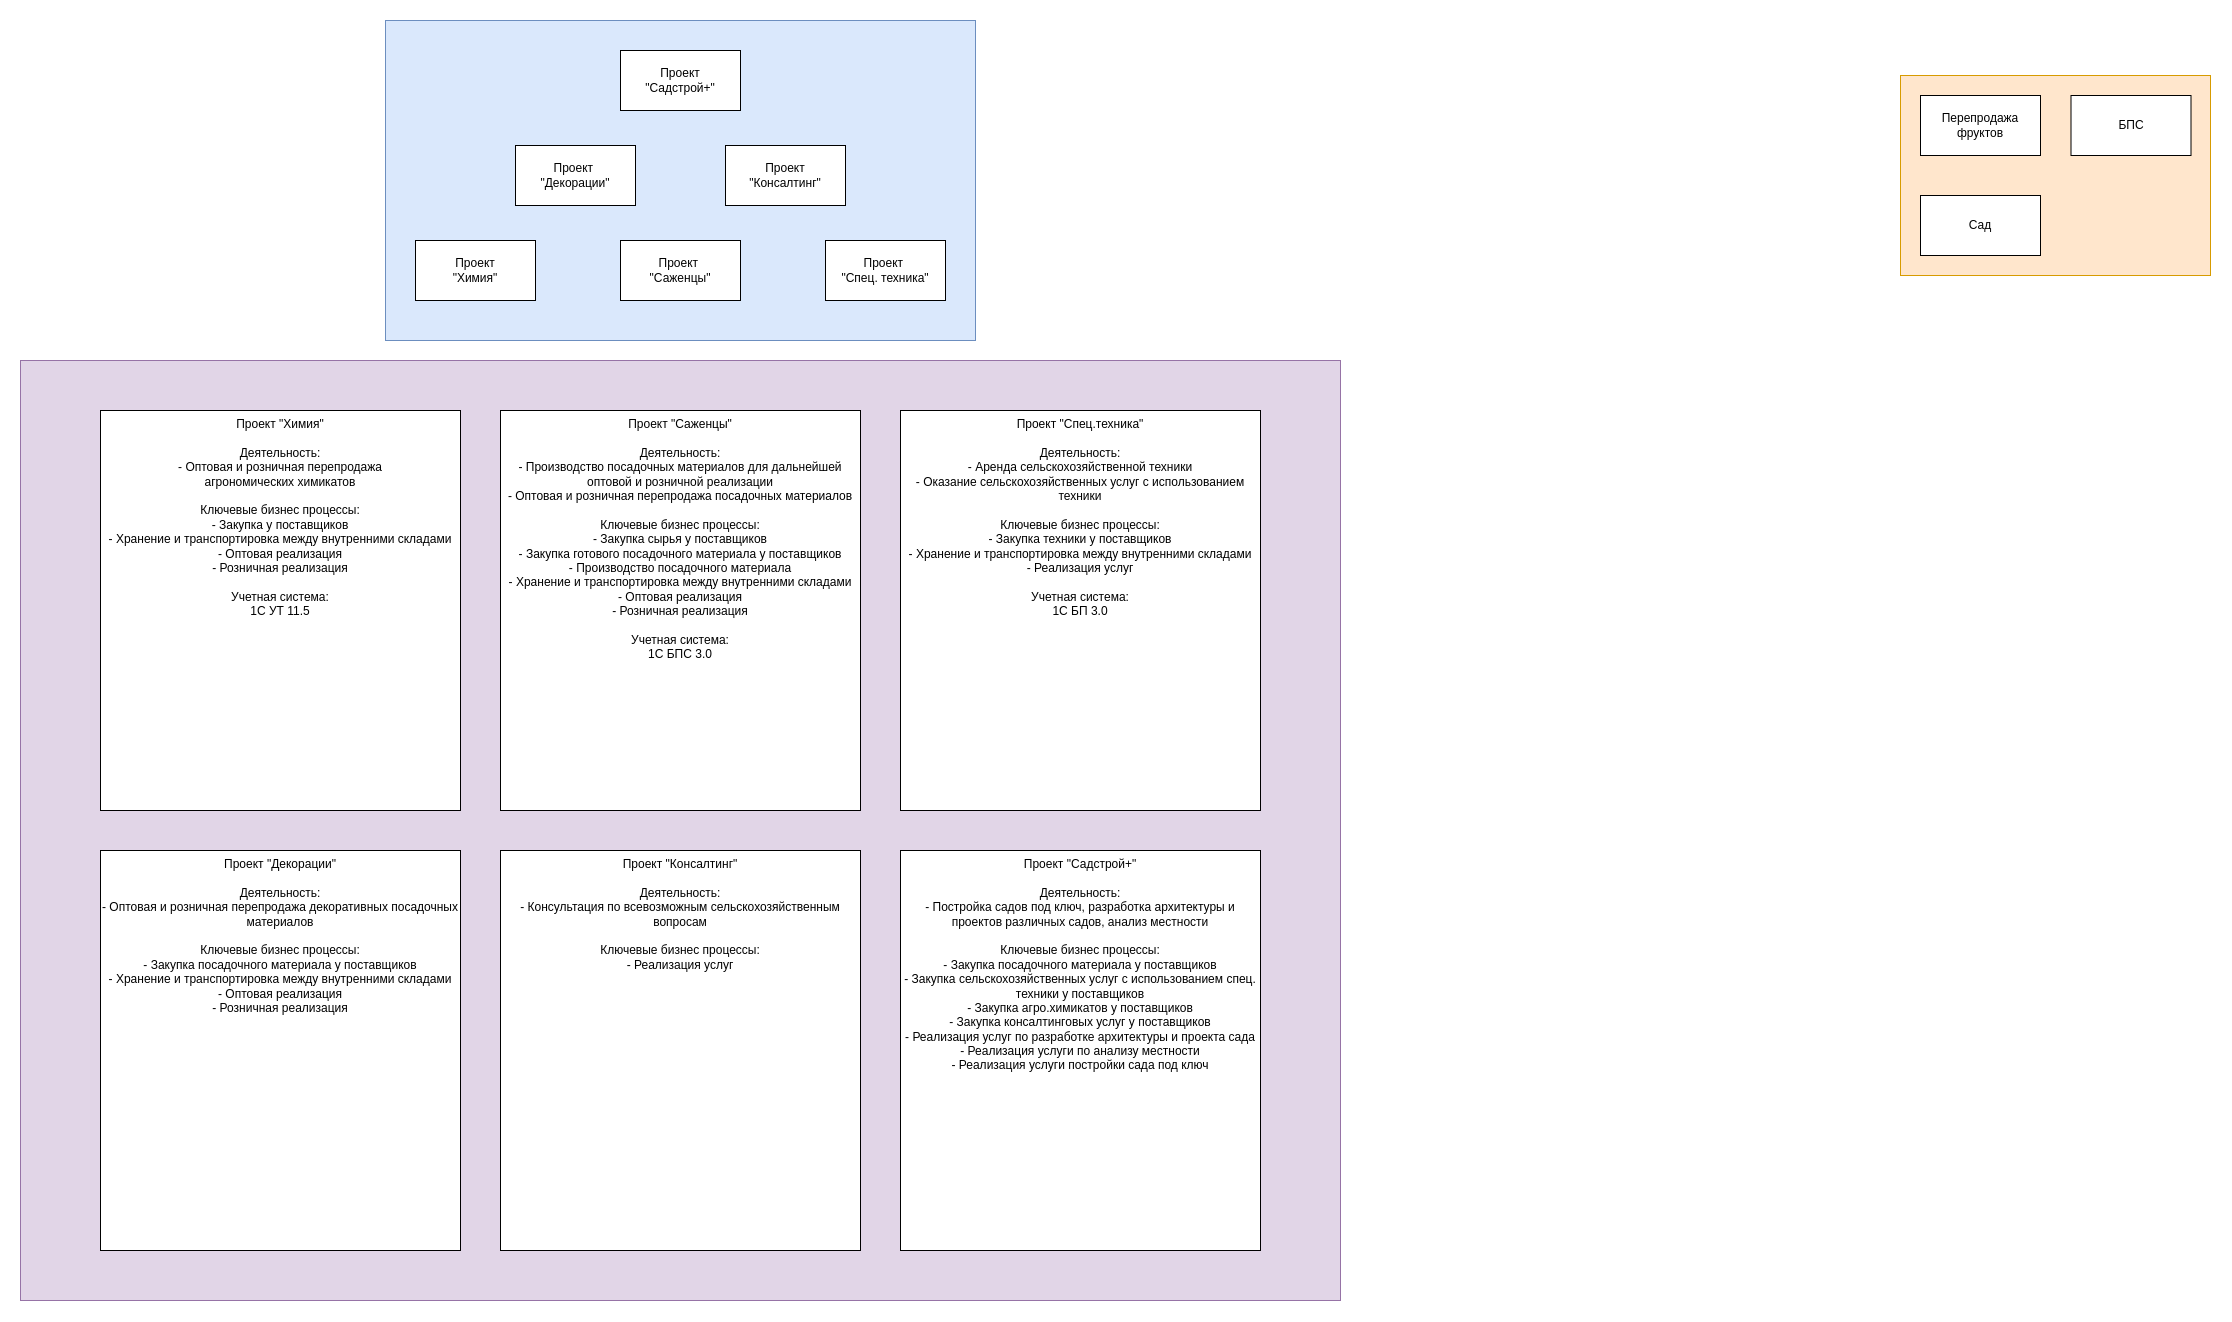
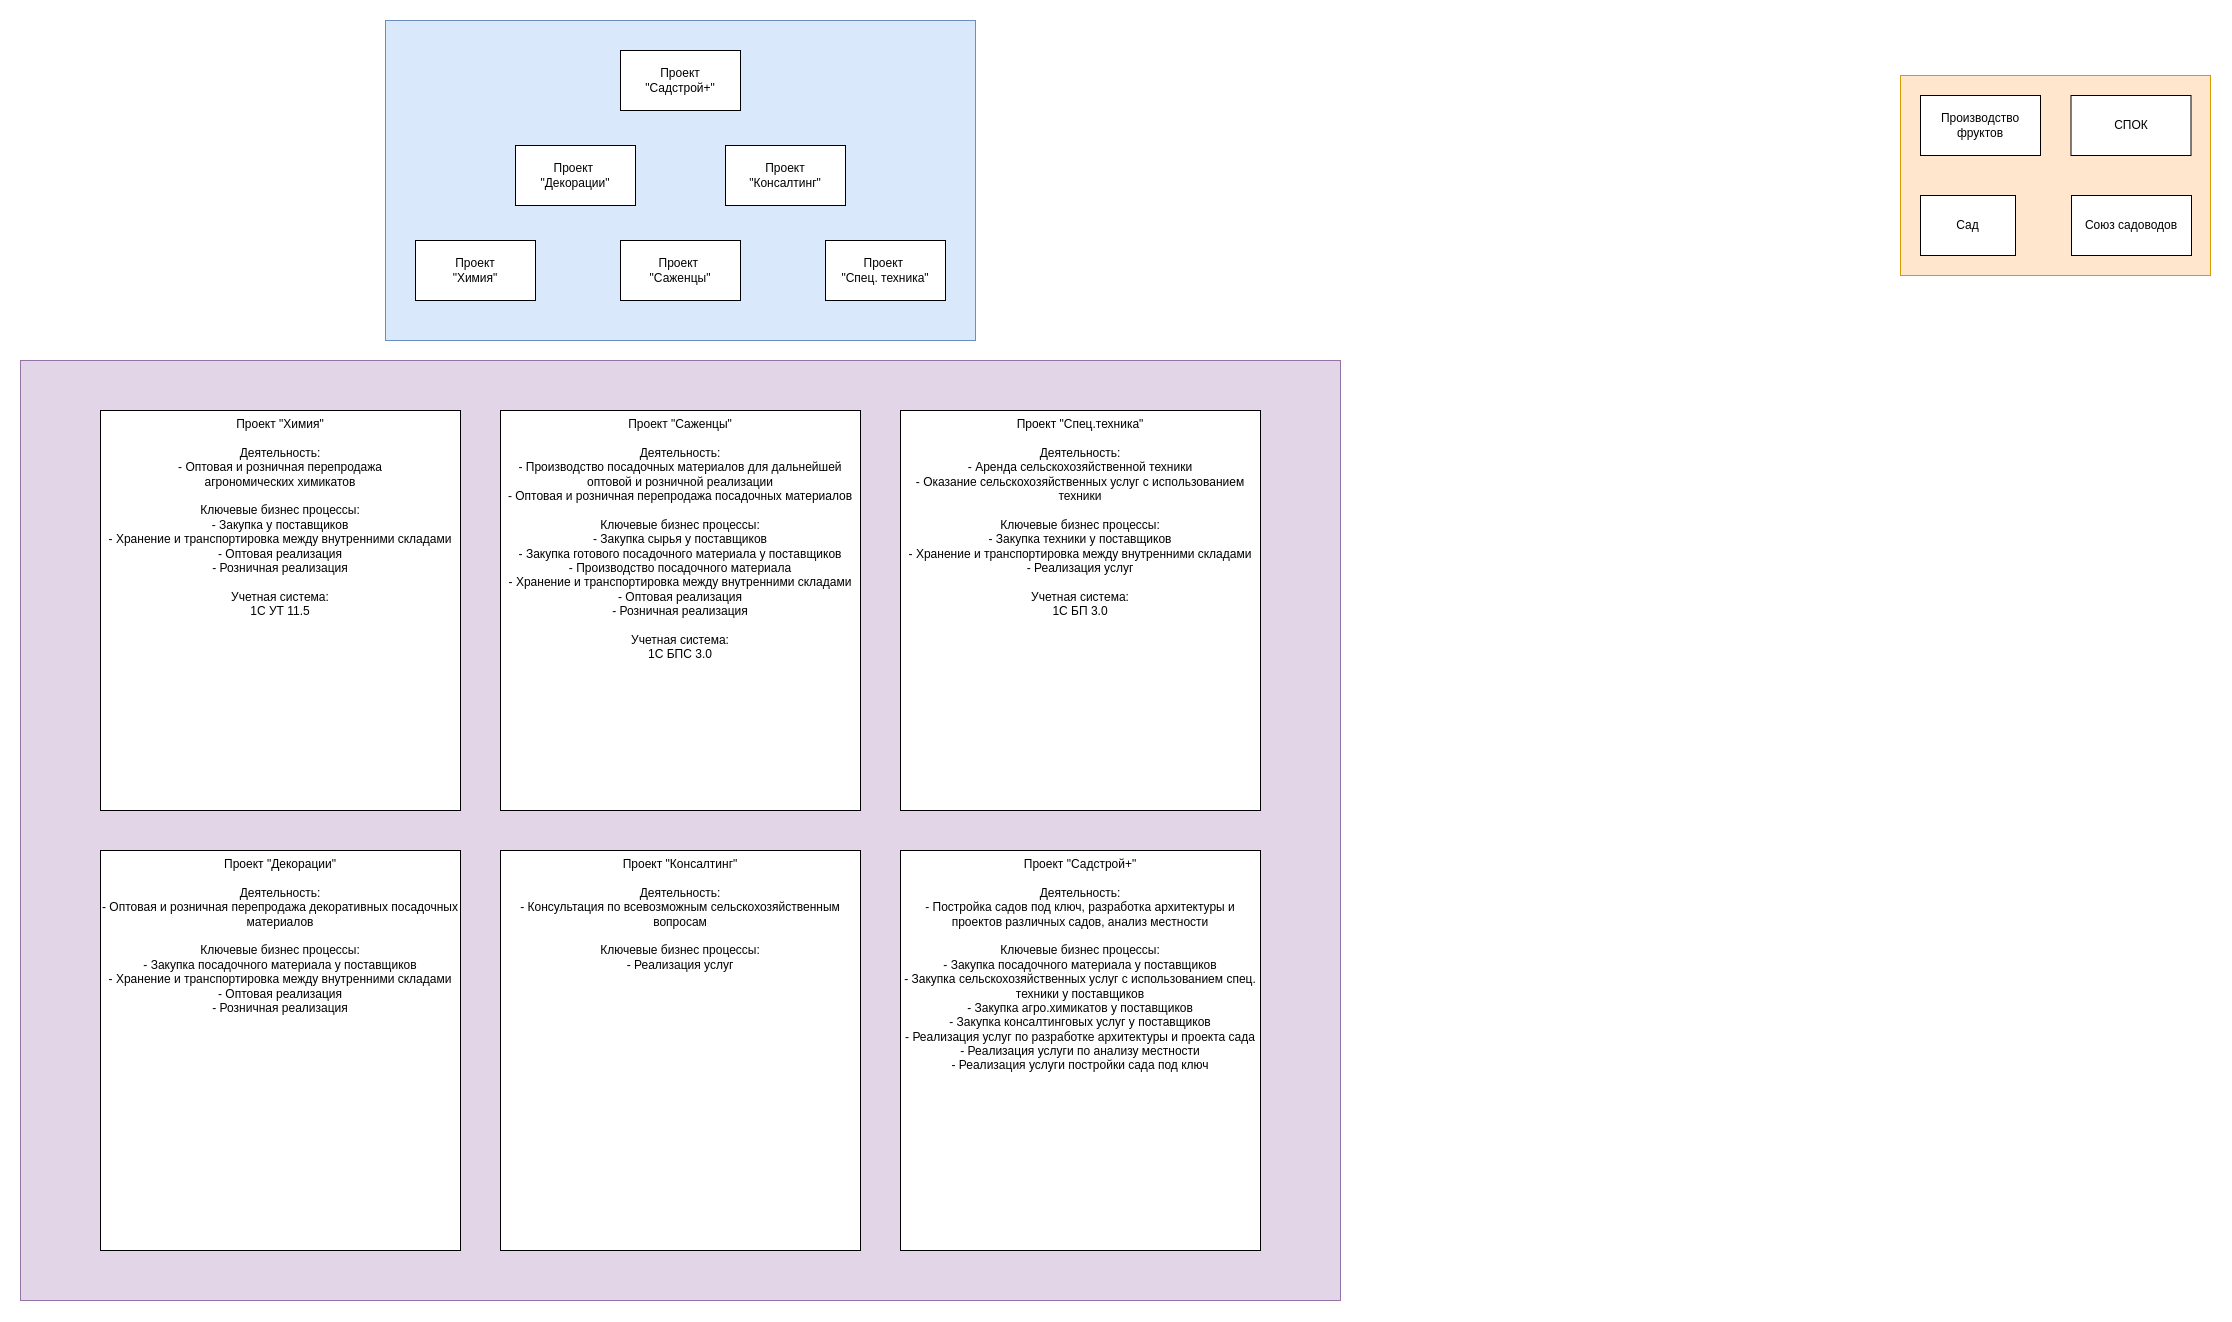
  <mxCell id="0" />
  <mxCell id="1" parent="0" />
  <mxCell id="2" value="" style="rounded=0;whiteSpace=wrap;html=1;fillColor=#e1d5e7;strokeColor=#9673a6;" vertex="1" parent="1"><mxGeometry x="20" y="360" width="1320" height="940" as="geometry" /></mxCell>
  <mxCell id="3" value="" style="rounded=0;whiteSpace=wrap;html=1;fillColor=#ffe6cc;strokeColor=#d79b00;" vertex="1" parent="1"><mxGeometry x="1900" y="75" width="310" height="200" as="geometry" /></mxCell>
  <mxCell id="4" value="" style="rounded=0;whiteSpace=wrap;html=1;fillColor=#dae8fc;strokeColor=#6c8ebf;" vertex="1" parent="1"><mxGeometry x="385" y="20" width="590" height="320" as="geometry" /></mxCell>
  <mxCell id="5" value="&lt;div&gt;Проект&amp;nbsp;&lt;/div&gt;&lt;div&gt;&quot;Саженцы&quot;&lt;/div&gt;" style="rounded=0;whiteSpace=wrap;html=1;" vertex="1" parent="1"><mxGeometry x="620" y="240" width="120" height="60" as="geometry" /></mxCell>
- <mxCell id="6" value="Сад" style="rounded=0;whiteSpace=wrap;html=1;" vertex="1" parent="1"><mxGeometry x="1920" y="195" width="120" height="60" as="geometry" /></mxCell>
+ <mxCell id="6" value="Сад" style="rounded=0;whiteSpace=wrap;html=1;" vertex="1" parent="1"><mxGeometry x="1920" y="195" width="95" height="60" as="geometry" /></mxCell>
  <mxCell id="7" value="&lt;div&gt;Проект&lt;/div&gt;&lt;div&gt;&quot;Химия&quot;&lt;/div&gt;" style="rounded=0;whiteSpace=wrap;html=1;" vertex="1" parent="1"><mxGeometry x="415" y="240" width="120" height="60" as="geometry" /></mxCell>
- <mxCell id="8" value="БПС" style="rounded=0;whiteSpace=wrap;html=1;" vertex="1" parent="1"><mxGeometry x="2070.5" y="95" width="120" height="60" as="geometry" /></mxCell>
+ <mxCell id="8" value="СПОК" style="rounded=0;whiteSpace=wrap;html=1;" vertex="1" parent="1"><mxGeometry x="2070.5" y="95" width="120" height="60" as="geometry" /></mxCell>
  <mxCell id="9" value="&lt;div&gt;Проект&amp;nbsp;&lt;/div&gt;&lt;div&gt;&quot;Декорации&quot;&lt;/div&gt;" style="rounded=0;whiteSpace=wrap;html=1;" vertex="1" parent="1"><mxGeometry x="515" y="145" width="120" height="60" as="geometry" /></mxCell>
  <mxCell id="10" value="&lt;div&gt;Проект&lt;/div&gt;&lt;div&gt;&quot;Консалтинг&quot;&lt;/div&gt;" style="rounded=0;whiteSpace=wrap;html=1;" vertex="1" parent="1"><mxGeometry x="725" y="145" width="120" height="60" as="geometry" /></mxCell>
  <mxCell id="11" value="&lt;div&gt;Проект&amp;nbsp;&lt;/div&gt;&lt;div&gt;&quot;Спец. техника&quot;&lt;/div&gt;" style="rounded=0;whiteSpace=wrap;html=1;" vertex="1" parent="1"><mxGeometry x="825" y="240" width="120" height="60" as="geometry" /></mxCell>
- <mxCell id="13" value="Перепродажа фруктов" style="rounded=0;whiteSpace=wrap;html=1;" vertex="1" parent="1"><mxGeometry x="1920" y="95" width="120" height="60" as="geometry" /></mxCell>
+ <mxCell id="12" value="Союз садоводов" style="rounded=0;whiteSpace=wrap;html=1;" vertex="1" parent="1"><mxGeometry x="2071" y="195" width="120" height="60" as="geometry" /></mxCell>
+ <mxCell id="13" value="Производство фруктов" style="rounded=0;whiteSpace=wrap;html=1;" vertex="1" parent="1"><mxGeometry x="1920" y="95" width="120" height="60" as="geometry" /></mxCell>
  <mxCell id="14" value="&lt;div&gt;Проект&lt;/div&gt;&lt;div&gt;&quot;Садстрой+&quot;&lt;/div&gt;" style="rounded=0;whiteSpace=wrap;html=1;" vertex="1" parent="1"><mxGeometry x="620" y="50" width="120" height="60" as="geometry" /></mxCell>
  <mxCell id="15" value="&lt;div&gt;Проект &quot;Химия&quot;&lt;/div&gt;&lt;div&gt;&lt;br&gt;&lt;/div&gt;&lt;div&gt;Деятельность:&lt;/div&gt;&lt;div&gt;- Оптовая и розничная перепродажа&lt;/div&gt;&lt;div&gt;агрономических химикатов&lt;/div&gt;&lt;div&gt;&lt;br&gt;&lt;/div&gt;&lt;div&gt;Ключевые бизнес процессы:&lt;/div&gt;&lt;div&gt;- Закупка у поставщиков&lt;/div&gt;&lt;div&gt;- Хранение и транспортировка между внутренними складами&lt;/div&gt;&lt;div&gt;- Оптовая реализация&lt;/div&gt;&lt;div&gt;- Розничная реализация&lt;/div&gt;&lt;div&gt;&lt;br&gt;&lt;/div&gt;&lt;div&gt;Учетная система:&lt;/div&gt;&lt;div&gt;1С УТ 11.5&lt;br&gt;&lt;/div&gt;" style="rounded=0;whiteSpace=wrap;html=1;verticalAlign=top;" vertex="1" parent="1"><mxGeometry x="100" y="410" width="360" height="400" as="geometry" /></mxCell>
  <mxCell id="16" value="&lt;div&gt;Проект &quot;Саженцы&quot;&lt;/div&gt;&lt;div&gt;&lt;br&gt;&lt;/div&gt;&lt;div&gt;Деятельность:&lt;/div&gt;&lt;div&gt;- Производство посадочных материалов для дальнейшей оптовой и розничной реализации&lt;/div&gt;&lt;div&gt;- Оптовая и розничная перепродажа посадочных материалов&lt;br&gt;&lt;/div&gt;&lt;div&gt;&lt;br&gt;&lt;/div&gt;&lt;div&gt;Ключевые бизнес процессы:&lt;/div&gt;&lt;div&gt;- Закупка сырья у поставщиков&lt;/div&gt;&lt;div&gt;- Закупка готового посадочного материала у поставщиков&lt;/div&gt;&lt;div&gt;- Производство посадочного материала&lt;br&gt;&lt;/div&gt;&lt;div&gt;- Хранение и транспортировка между внутренними складами&lt;/div&gt;&lt;div&gt;- Оптовая реализация&lt;/div&gt;&lt;div&gt;- Розничная реализация&lt;/div&gt;&lt;div&gt;&lt;br&gt;&lt;/div&gt;&lt;div&gt;&lt;div&gt;Учетная система:&lt;/div&gt;1С БПС 3.0&lt;br&gt;&lt;/div&gt;" style="rounded=0;whiteSpace=wrap;html=1;verticalAlign=top;" vertex="1" parent="1"><mxGeometry x="500" y="410" width="360" height="400" as="geometry" /></mxCell>
  <mxCell id="17" value="&lt;div&gt;Проект &quot;Спец.техника&quot;&lt;/div&gt;&lt;div&gt;&lt;br&gt;&lt;/div&gt;&lt;div&gt;Деятельность:&lt;/div&gt;&lt;div&gt;- Аренда сельскохозяйственной техники&lt;/div&gt;&lt;div&gt;- Оказание сельскохозяйственных услуг с использованием техники&lt;br&gt;&lt;/div&gt;&lt;div&gt;&lt;br&gt;&lt;/div&gt;&lt;div&gt;Ключевые бизнес процессы:&lt;/div&gt;&lt;div&gt;- Закупка техники у поставщиков&lt;br&gt;&lt;/div&gt;&lt;div&gt;- Хранение и транспортировка между внутренними складами&lt;/div&gt;&lt;div&gt;- Реализация услуг&lt;/div&gt;&lt;div&gt;&lt;br&gt;&lt;/div&gt;&lt;div&gt;&lt;div&gt;Учетная система:&lt;/div&gt;1С БП 3.0&lt;br&gt;&lt;/div&gt;" style="rounded=0;whiteSpace=wrap;html=1;verticalAlign=top;" vertex="1" parent="1"><mxGeometry x="900" y="410" width="360" height="400" as="geometry" /></mxCell>
  <mxCell id="18" value="&lt;div&gt;Проект &quot;Декорации&quot;&lt;/div&gt;&lt;div&gt;&lt;br&gt;&lt;/div&gt;&lt;div&gt;Деятельность:&lt;/div&gt;&lt;div&gt;- Оптовая и розничная перепродажа декоративных посадочных материалов&lt;br&gt;&lt;/div&gt;&lt;div&gt;&lt;br&gt;&lt;/div&gt;&lt;div&gt;Ключевые бизнес процессы:&lt;/div&gt;&lt;div&gt;- Закупка посадочного материала у поставщиков&lt;/div&gt;&lt;div&gt;- Хранение и транспортировка между внутренними складами&lt;/div&gt;&lt;div&gt;- Оптовая реализация&lt;/div&gt;&lt;div&gt;- Розничная реализация&lt;br&gt;&lt;/div&gt;" style="rounded=0;whiteSpace=wrap;html=1;verticalAlign=top;" vertex="1" parent="1"><mxGeometry x="100" y="850" width="360" height="400" as="geometry" /></mxCell>
  <mxCell id="19" value="&lt;div&gt;Проект &quot;Консалтинг&quot;&lt;/div&gt;&lt;div&gt;&lt;br&gt;&lt;/div&gt;&lt;div&gt;Деятельность:&lt;/div&gt;&lt;div&gt;- Консультация по всевозможным сельскохозяйственным вопросам&lt;br&gt;&lt;/div&gt;&lt;div&gt;&lt;br&gt;&lt;/div&gt;&lt;div&gt;Ключевые бизнес процессы:&lt;/div&gt;&lt;div&gt;- Реализация услуг&lt;br&gt;&lt;/div&gt;" style="rounded=0;whiteSpace=wrap;html=1;verticalAlign=top;" vertex="1" parent="1"><mxGeometry x="500" y="850" width="360" height="400" as="geometry" /></mxCell>
  <mxCell id="20" value="&lt;div&gt;Проект &quot;Садстрой+&quot;&lt;/div&gt;&lt;div&gt;&lt;br&gt;&lt;/div&gt;&lt;div&gt;Деятельность:&lt;/div&gt;&lt;div&gt;- Постройка садов под ключ, разработка архитектуры и проектов различных садов, анализ местности&lt;br&gt;&lt;/div&gt;&lt;div&gt;&lt;br&gt;&lt;/div&gt;&lt;div&gt;Ключевые бизнес процессы:&lt;/div&gt;&lt;div&gt;- Закупка посадочного материала у поставщиков&lt;/div&gt;&lt;div&gt;- Закупка сельскохозяйственных услуг с использованием спец. техники у поставщиков&lt;/div&gt;&lt;div&gt;- Закупка агро.химикатов у поставщиков&lt;/div&gt;&lt;div&gt;- Закупка консалтинговых услуг у поставщиков&lt;/div&gt;&lt;div&gt;- Реализация услуг по разработке архитектуры и проекта сада&lt;/div&gt;&lt;div&gt;- Реализация услуги по анализу местности&lt;/div&gt;&lt;div&gt;- Реализация услуги постройки сада под ключ&lt;br&gt;&lt;/div&gt;" style="rounded=0;whiteSpace=wrap;html=1;verticalAlign=top;" vertex="1" parent="1"><mxGeometry x="900" y="850" width="360" height="400" as="geometry" /></mxCell>
